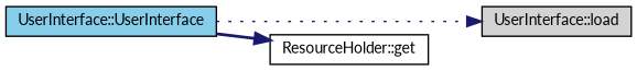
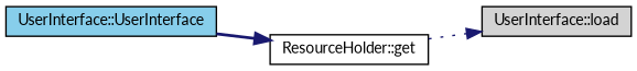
  digraph {
    fontname=Lato
    rankdir=LR
    node [color=black fontname=Lato fontsize=10 shape=record style=filled]
    edge [arrowhead=normal color=midnightblue fontname=Lato fontsize=10 labelfontname=Helvetica labelfontsize=10]
    n1 [fillcolor=skyblue fontcolor=black height=0.2 label="UserInterface::UserInterface" width=0.4]
    n2 [fillcolor=lightgrey height=0.2 label="UserInterface::load" width=0.4]
    n3 [fillcolor=white height=0.2 label="ResourceHolder::get" width=0.4]
-   n1 -> n2 [style=dotted]
+   n3 -> n2 [style=dotted]
    n1 -> n3 [style=bold]
  }
